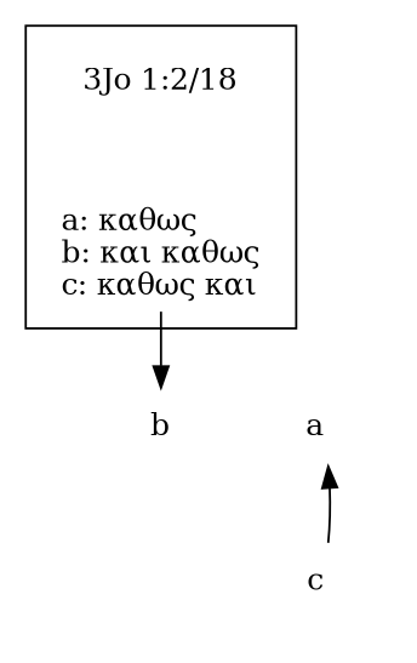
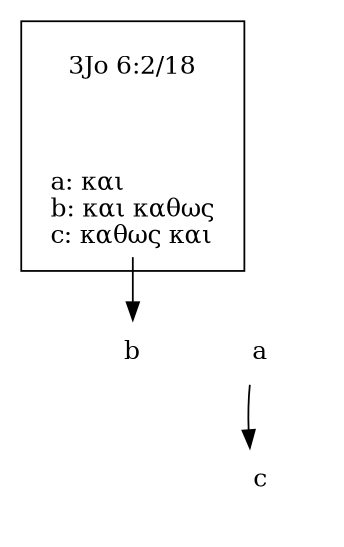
  digraph {
    node [shape=plaintext]
    edge [style=solid]
-   n1 [label="3Jo 1:2/18"]
-   n2 [label="a: καθως\lb: και καθως\lc: καθως και\l"]
+   n1 [label="3Jo 6:2/18"]
+   n2 [label="a: και\lb: και καθως\lc: καθως και\l"]
    n3 [label=a]
    n4 [label=b]
    n5 [label=c]
    subgraph cluster_1 {
      n1
      n2
    }
    subgraph cluster_2 {
      style=invis
      n3
      n4
      n5
    }
    n1 -> n2 [style=invis]
    n2 -> n4
-   n5 -> n3
+   n3 -> n5
  }
